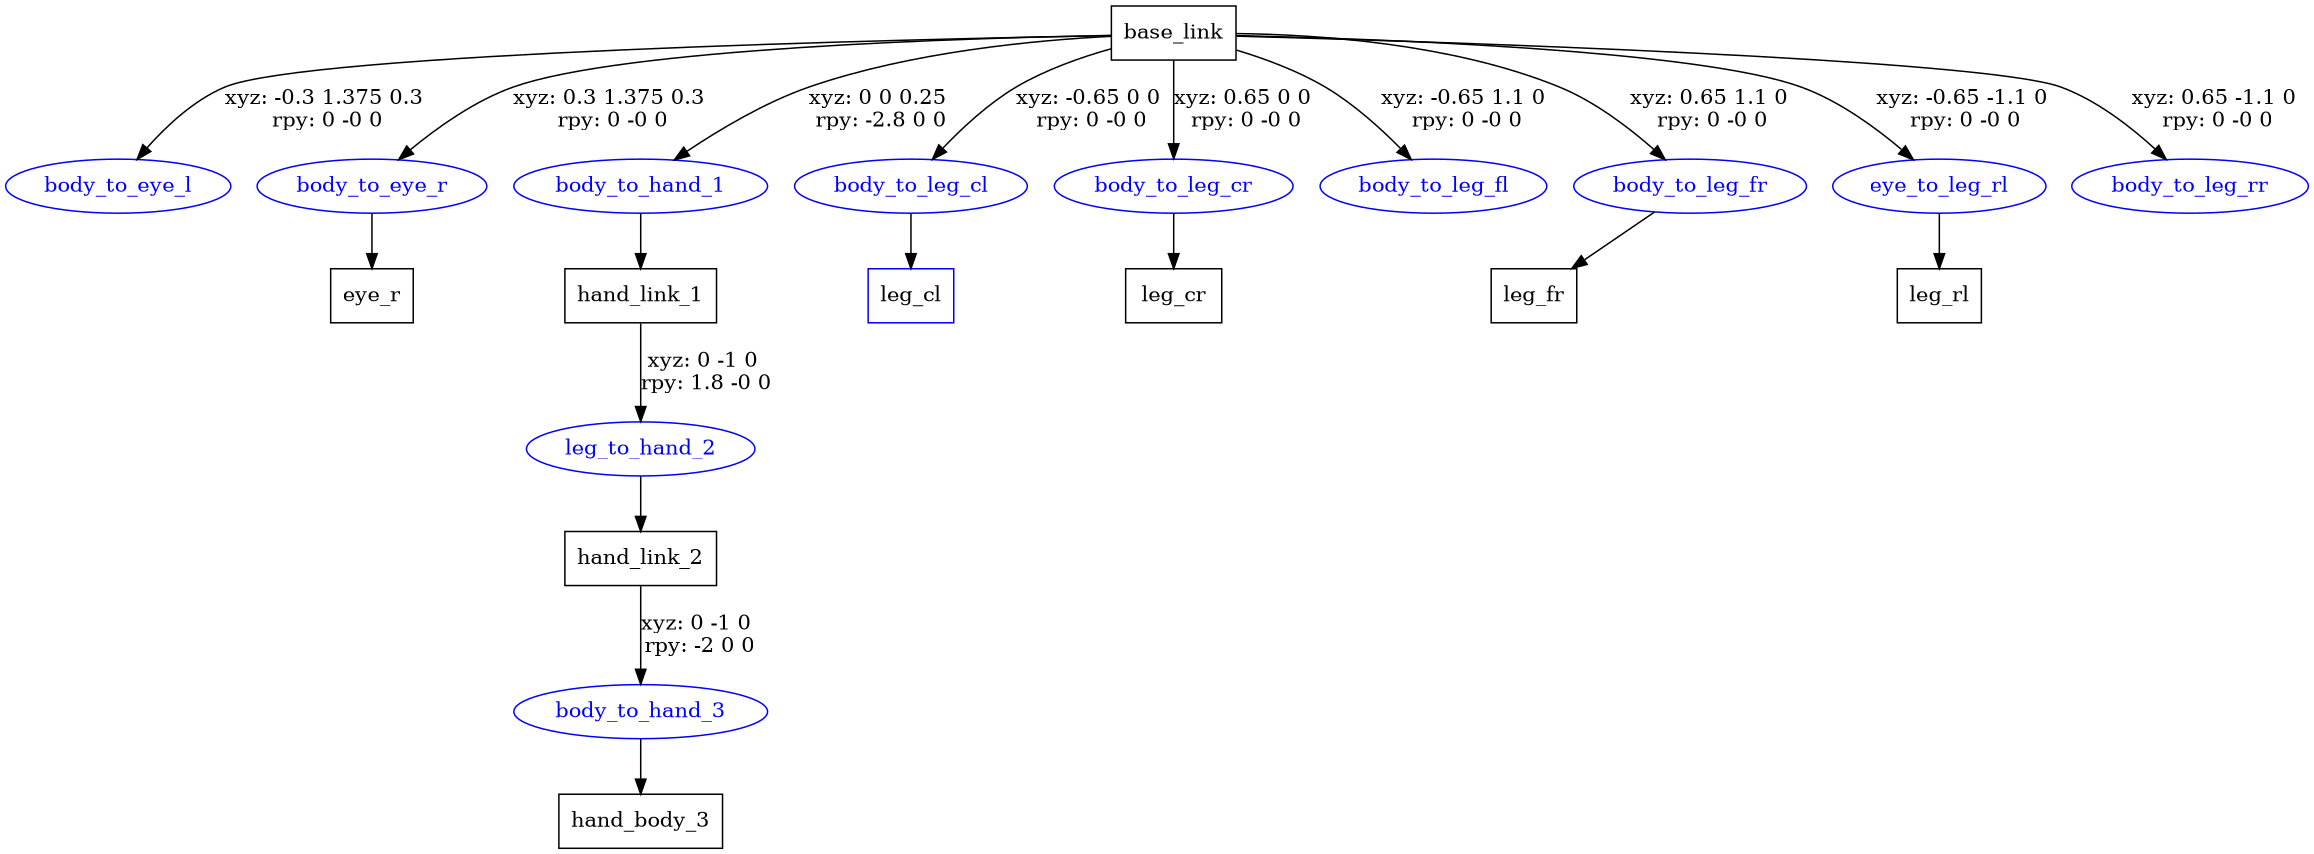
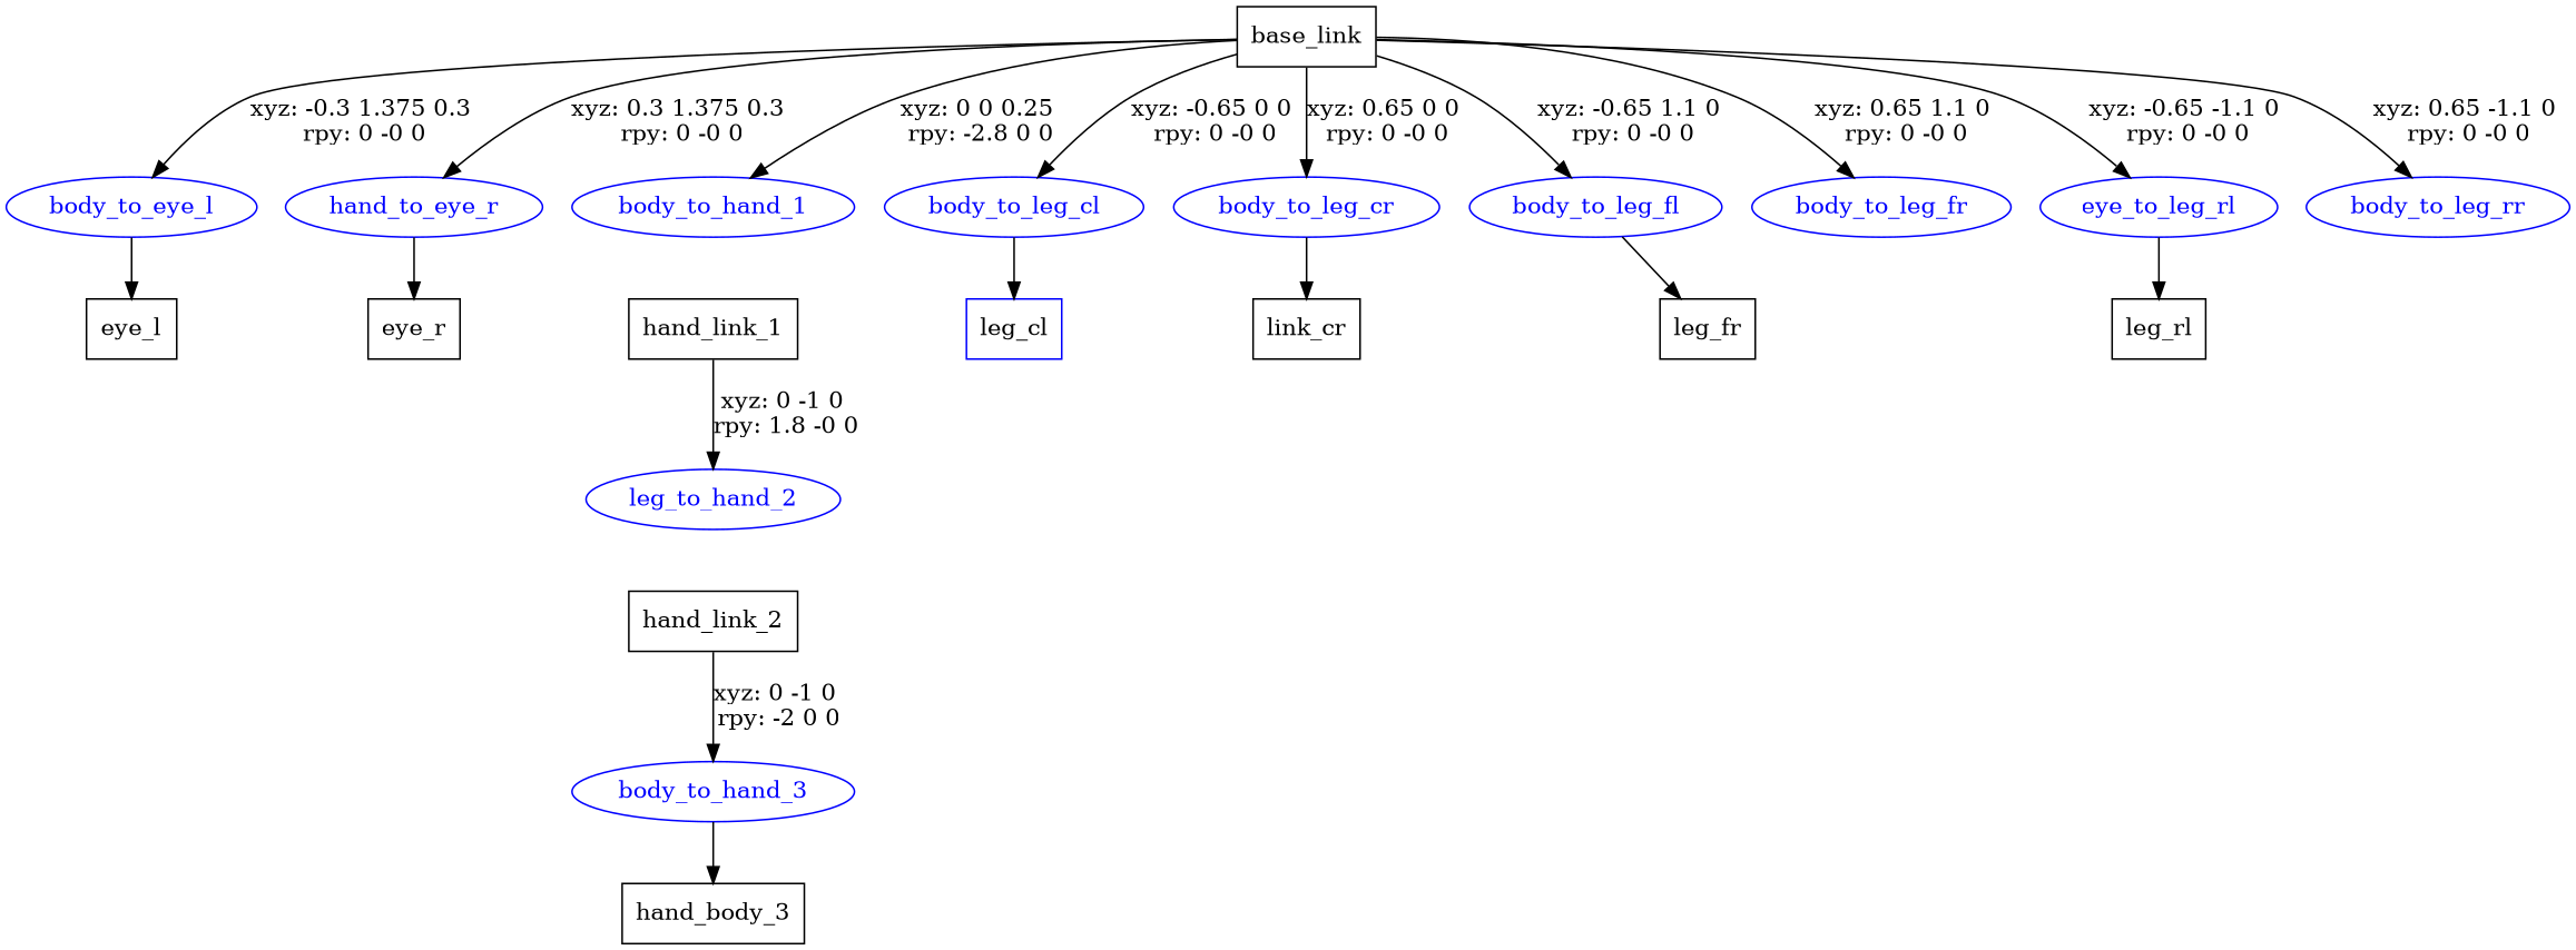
  digraph {
    node [shape=ellipse color=blue fontcolor=blue]
    n1 [label=base_link shape=box color="" fontcolor=""]
    body_to_eye_l
-   body_to_eye_r
+   body_to_eye_r [label=hand_to_eye_r]
    body_to_hand_1
    body_to_leg_cl
    body_to_leg_cr
    body_to_leg_fl
    body_to_leg_fr
    n9 [label=eye_to_leg_rl]
    body_to_leg_rr
+   n11 [label=eye_l shape=box color="" fontcolor=""]
    n12 [label=eye_r shape=box color="" fontcolor=""]
    n13 [label=hand_link_1 shape=box color="" fontcolor=""]
    n14 [label=leg_cl shape=box fontcolor=""]
-   n15 [label=leg_cr shape=box color="" fontcolor=""]
+   n15 [label=link_cr shape=box color="" fontcolor=""]
    n16 [label=leg_fr shape=box color="" fontcolor=""]
    n17 [label=leg_rl shape=box color="" fontcolor=""]
    n18 [label=leg_to_hand_2]
    n19 [label=hand_link_2 shape=box color="" fontcolor=""]
    body_to_hand_3
    n21 [label=hand_body_3 shape=box color="" fontcolor=""]
    n1 -> body_to_eye_l [label="xyz: -0.3 1.375 0.3 \nrpy: 0 -0 0"]
    n1 -> body_to_eye_r [label="xyz: 0.3 1.375 0.3 \nrpy: 0 -0 0"]
    n1 -> body_to_hand_1 [label="xyz: 0 0 0.25 \nrpy: -2.8 0 0"]
    n1 -> body_to_leg_cl [label="xyz: -0.65 0 0 \nrpy: 0 -0 0"]
    n1 -> body_to_leg_cr [label="xyz: 0.65 0 0 \nrpy: 0 -0 0"]
    n1 -> body_to_leg_fl [label="xyz: -0.65 1.1 0 \nrpy: 0 -0 0"]
    n1 -> body_to_leg_fr [label="xyz: 0.65 1.1 0 \nrpy: 0 -0 0"]
    n1 -> n9 [label="xyz: -0.65 -1.1 0 \nrpy: 0 -0 0"]
    n1 -> body_to_leg_rr [label="xyz: 0.65 -1.1 0 \nrpy: 0 -0 0"]
+   body_to_eye_l -> n11
    body_to_eye_r -> n12
-   body_to_hand_1 -> n13
    body_to_leg_cl -> n14
    body_to_leg_cr -> n15
-   body_to_leg_fr -> n16
+   body_to_leg_fl -> n16
    n9 -> n17
    n13 -> n18 [label="xyz: 0 -1 0 \nrpy: 1.8 -0 0"]
-   n18 -> n19
    n19 -> body_to_hand_3 [label="xyz: 0 -1 0 \nrpy: -2 0 0"]
    body_to_hand_3 -> n21
  }
